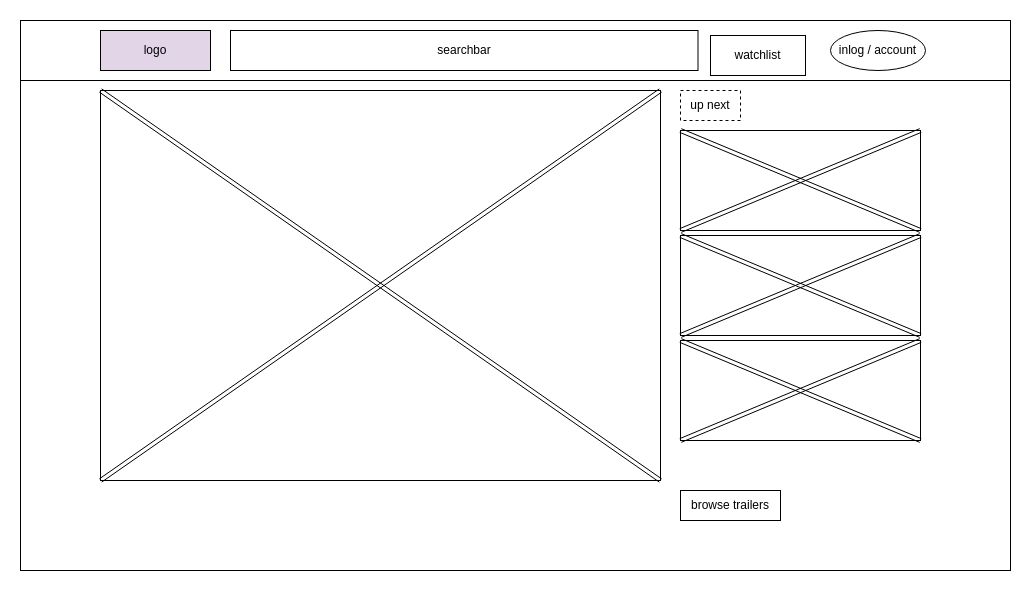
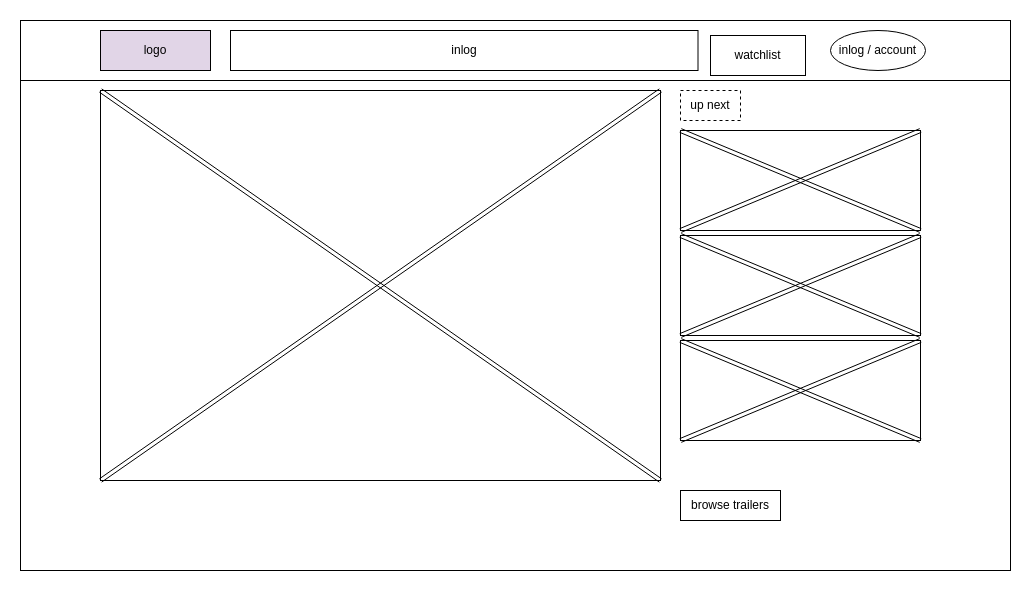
  <mxCell id="0" />
  <mxCell id="1" parent="0" />
  <mxCell id="2" value="" style="rounded=0;whiteSpace=wrap;html=1;" vertex="1" parent="1"><mxGeometry x="20" y="20" width="990" height="550" as="geometry" /></mxCell>
  <mxCell id="3" value="" style="rounded=0;whiteSpace=wrap;html=1;" vertex="1" parent="1"><mxGeometry x="20" y="20" width="990" height="60" as="geometry" /></mxCell>
  <mxCell id="4" value="logo" style="rounded=0;whiteSpace=wrap;html=1;fillColor=#e1d5e7;" vertex="1" parent="1"><mxGeometry x="100" y="30" width="110" height="40" as="geometry" /></mxCell>
  <mxCell id="5" value="inlog / account" style="ellipse;whiteSpace=wrap;html=1;" vertex="1" parent="1"><mxGeometry x="830" y="30" width="95" height="40" as="geometry" /></mxCell>
- <mxCell id="6" value="searchbar" style="rounded=0;whiteSpace=wrap;html=1;" vertex="1" parent="1"><mxGeometry x="230" y="30" width="467.5" height="40" as="geometry" /></mxCell>
+ <mxCell id="6" value="inlog" style="rounded=0;whiteSpace=wrap;html=1;" vertex="1" parent="1"><mxGeometry x="230" y="30" width="467.5" height="40" as="geometry" /></mxCell>
  <mxCell id="7" value="watchlist" style="rounded=0;whiteSpace=wrap;html=1;" vertex="1" parent="1"><mxGeometry x="710" y="35" width="95" height="40" as="geometry" /></mxCell>
  <mxCell id="8" value="" style="rounded=0;whiteSpace=wrap;html=1;" vertex="1" parent="1"><mxGeometry x="100" y="90" width="560" height="390" as="geometry" /></mxCell>
  <mxCell id="9" value="" style="shape=link;html=1;rounded=0;entryX=0;entryY=0;entryDx=0;entryDy=0;exitX=1;exitY=1;exitDx=0;exitDy=0;" edge="1" parent="1" source="8" target="8"><mxGeometry width="100" relative="1" as="geometry"><mxPoint x="450" y="220" as="sourcePoint" /><mxPoint x="550" y="220" as="targetPoint" /><Array as="points" /></mxGeometry></mxCell>
  <mxCell id="10" value="" style="shape=link;html=1;rounded=0;entryX=0;entryY=1;entryDx=0;entryDy=0;exitX=1;exitY=0;exitDx=0;exitDy=0;" edge="1" parent="1" source="8" target="8"><mxGeometry width="100" relative="1" as="geometry"><mxPoint x="660" y="630" as="sourcePoint" /><mxPoint x="100" y="360" as="targetPoint" /><Array as="points" /></mxGeometry></mxCell>
  <mxCell id="11" value="up next" style="rounded=0;whiteSpace=wrap;html=1;dashed=1;" vertex="1" parent="1"><mxGeometry x="680" y="90" width="60" height="30" as="geometry" /></mxCell>
  <mxCell id="12" value="" style="rounded=0;whiteSpace=wrap;html=1;" vertex="1" parent="1"><mxGeometry x="680" y="130" width="240" height="100" as="geometry" /></mxCell>
  <mxCell id="13" value="" style="rounded=0;whiteSpace=wrap;html=1;" vertex="1" parent="1"><mxGeometry x="680" y="235" width="240" height="100" as="geometry" /></mxCell>
  <mxCell id="14" value="" style="rounded=0;whiteSpace=wrap;html=1;" vertex="1" parent="1"><mxGeometry x="680" y="340" width="240" height="100" as="geometry" /></mxCell>
  <mxCell id="15" value="browse trailers" style="rounded=0;whiteSpace=wrap;html=1;" vertex="1" parent="1"><mxGeometry x="680" y="490" width="100" height="30" as="geometry" /></mxCell>
  <mxCell id="16" value="" style="shape=link;html=1;rounded=0;entryX=1;entryY=0;entryDx=0;entryDy=0;" edge="1" parent="1" target="12"><mxGeometry width="100" relative="1" as="geometry"><mxPoint x="680" y="230" as="sourcePoint" /><mxPoint x="620" y="300" as="targetPoint" /></mxGeometry></mxCell>
  <mxCell id="17" value="" style="shape=link;html=1;rounded=0;exitX=0;exitY=0;exitDx=0;exitDy=0;entryX=1;entryY=1;entryDx=0;entryDy=0;" edge="1" parent="1" source="12" target="12"><mxGeometry width="100" relative="1" as="geometry"><mxPoint x="520" y="300" as="sourcePoint" /><mxPoint x="620" y="300" as="targetPoint" /></mxGeometry></mxCell>
  <mxCell id="18" value="" style="shape=link;html=1;rounded=0;entryX=0;entryY=0;entryDx=0;entryDy=0;exitX=1;exitY=1;exitDx=0;exitDy=0;" edge="1" parent="1" source="13" target="13"><mxGeometry width="100" relative="1" as="geometry"><mxPoint x="520" y="300" as="sourcePoint" /><mxPoint x="620" y="300" as="targetPoint" /></mxGeometry></mxCell>
  <mxCell id="19" value="" style="shape=link;html=1;rounded=0;entryX=0;entryY=1;entryDx=0;entryDy=0;exitX=1;exitY=0;exitDx=0;exitDy=0;" edge="1" parent="1" source="13" target="13"><mxGeometry width="100" relative="1" as="geometry"><mxPoint x="520" y="300" as="sourcePoint" /><mxPoint x="620" y="300" as="targetPoint" /></mxGeometry></mxCell>
  <mxCell id="20" value="" style="shape=link;html=1;rounded=0;exitX=0;exitY=0;exitDx=0;exitDy=0;entryX=1;entryY=1;entryDx=0;entryDy=0;" edge="1" parent="1" source="14" target="14"><mxGeometry width="100" relative="1" as="geometry"><mxPoint x="520" y="300" as="sourcePoint" /><mxPoint x="620" y="300" as="targetPoint" /></mxGeometry></mxCell>
  <mxCell id="21" value="" style="shape=link;html=1;rounded=0;entryX=1;entryY=0;entryDx=0;entryDy=0;exitX=0;exitY=1;exitDx=0;exitDy=0;" edge="1" parent="1" source="14" target="14"><mxGeometry width="100" relative="1" as="geometry"><mxPoint x="520" y="330" as="sourcePoint" /><mxPoint x="620" y="340" as="targetPoint" /></mxGeometry></mxCell>
